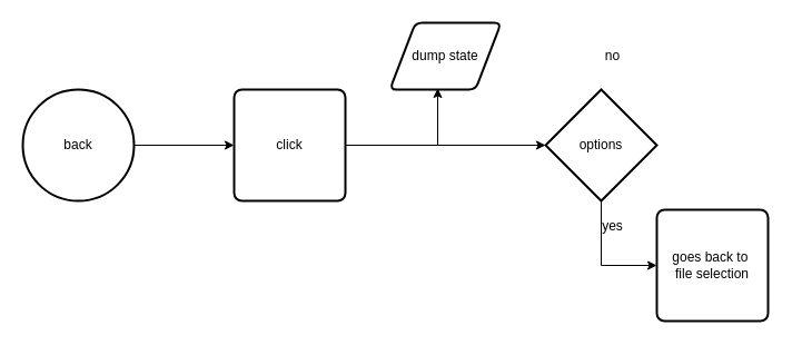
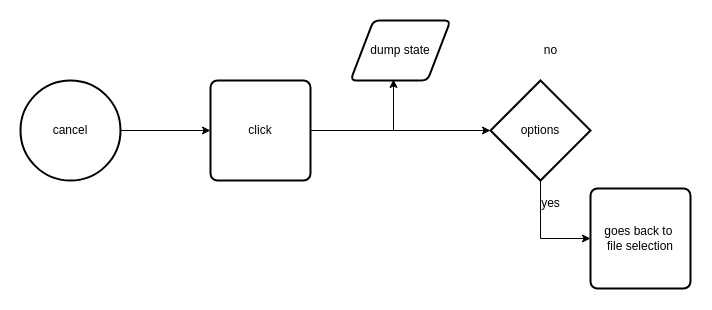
  <mxCell id="0" />
  <mxCell id="1" parent="0" />
  <mxCell id="2" style="edgeStyle=orthogonalEdgeStyle;rounded=0;orthogonalLoop=1;jettySize=auto;html=1;exitX=1;exitY=0.5;exitDx=0;exitDy=0;exitPerimeter=0;" edge="1" parent="1" source="3" target="4"><mxGeometry relative="1" as="geometry" /></mxCell>
- <mxCell id="3" value="back" style="strokeWidth=2;html=1;shape=mxgraph.flowchart.start_2;whiteSpace=wrap;" vertex="1" parent="1"><mxGeometry x="20" y="80" width="100" height="100" as="geometry" /></mxCell>
+ <mxCell id="3" value="cancel" style="strokeWidth=2;html=1;shape=mxgraph.flowchart.start_2;whiteSpace=wrap;" vertex="1" parent="1"><mxGeometry x="20" y="80" width="100" height="100" as="geometry" /></mxCell>
  <mxCell id="4" value="click" style="rounded=1;whiteSpace=wrap;html=1;absoluteArcSize=1;arcSize=14;strokeWidth=2;" vertex="1" parent="1"><mxGeometry x="210" y="80" width="100" height="100" as="geometry" /></mxCell>
  <mxCell id="5" value="dump state" style="shape=parallelogram;html=1;strokeWidth=2;perimeter=parallelogramPerimeter;whiteSpace=wrap;rounded=1;arcSize=12;size=0.23;" vertex="1" parent="1"><mxGeometry x="350" y="20" width="100" height="60" as="geometry" /></mxCell>
  <mxCell id="6" style="edgeStyle=orthogonalEdgeStyle;rounded=0;orthogonalLoop=1;jettySize=auto;html=1;exitX=1;exitY=0.5;exitDx=0;exitDy=0;entryX=0.43;entryY=0.983;entryDx=0;entryDy=0;entryPerimeter=0;" edge="1" parent="1" source="4" target="5"><mxGeometry relative="1" as="geometry" /></mxCell>
  <mxCell id="7" style="edgeStyle=orthogonalEdgeStyle;rounded=0;orthogonalLoop=1;jettySize=auto;html=1;exitX=0.5;exitY=1;exitDx=0;exitDy=0;exitPerimeter=0;entryX=0;entryY=0.5;entryDx=0;entryDy=0;" edge="1" parent="1" source="8" target="12"><mxGeometry relative="1" as="geometry" /></mxCell>
  <mxCell id="8" value="options" style="strokeWidth=2;html=1;shape=mxgraph.flowchart.decision;whiteSpace=wrap;" vertex="1" parent="1"><mxGeometry x="490" y="80" width="100" height="100" as="geometry" /></mxCell>
  <mxCell id="9" style="edgeStyle=orthogonalEdgeStyle;rounded=0;orthogonalLoop=1;jettySize=auto;html=1;exitX=1;exitY=0.5;exitDx=0;exitDy=0;entryX=0;entryY=0.5;entryDx=0;entryDy=0;entryPerimeter=0;" edge="1" parent="1" source="4" target="8"><mxGeometry relative="1" as="geometry" /></mxCell>
  <mxCell id="10" value="no" style="text;html=1;align=center;verticalAlign=middle;resizable=0;points=[];autosize=1;strokeColor=none;fillColor=none;" vertex="1" parent="1"><mxGeometry x="530" y="35" width="40" height="30" as="geometry" /></mxCell>
  <mxCell id="11" value="yes&lt;br&gt;" style="text;html=1;align=center;verticalAlign=middle;resizable=0;points=[];autosize=1;strokeColor=none;fillColor=none;" vertex="1" parent="1"><mxGeometry x="530" y="188" width="40" height="30" as="geometry" /></mxCell>
  <mxCell id="12" value="goes back to&amp;nbsp;&lt;br&gt;file selection" style="rounded=1;whiteSpace=wrap;html=1;absoluteArcSize=1;arcSize=14;strokeWidth=2;" vertex="1" parent="1"><mxGeometry x="590" y="188" width="100" height="100" as="geometry" /></mxCell>
